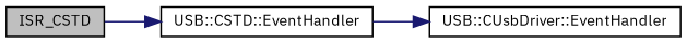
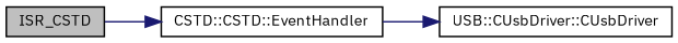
  digraph {
    fontname="IBM Plex Sans"
    rankdir=LR
    node [color=black fontname="IBM Plex Sans" fontsize=10 shape=record]
    edge [color=midnightblue fontname="IBM Plex Sans" fontsize=10 labelfontname=FreeSans labelfontsize=10 style=solid]
    n1 [fillcolor=grey75 fontcolor=black height=0.2 label=ISR_CSTD style=filled width=0.4]
-   n2 [height=0.2 label="USB::CSTD::EventHandler" width=0.4]
-   n3 [height=0.2 label="USB::CUsbDriver::EventHandler" width=0.4]
+   n2 [height=0.2 label="CSTD::CSTD::EventHandler" width=0.4]
+   n3 [height=0.2 label="USB::CUsbDriver::CUsbDriver" width=0.4]
    n1 -> n2
    n2 -> n3
  }
